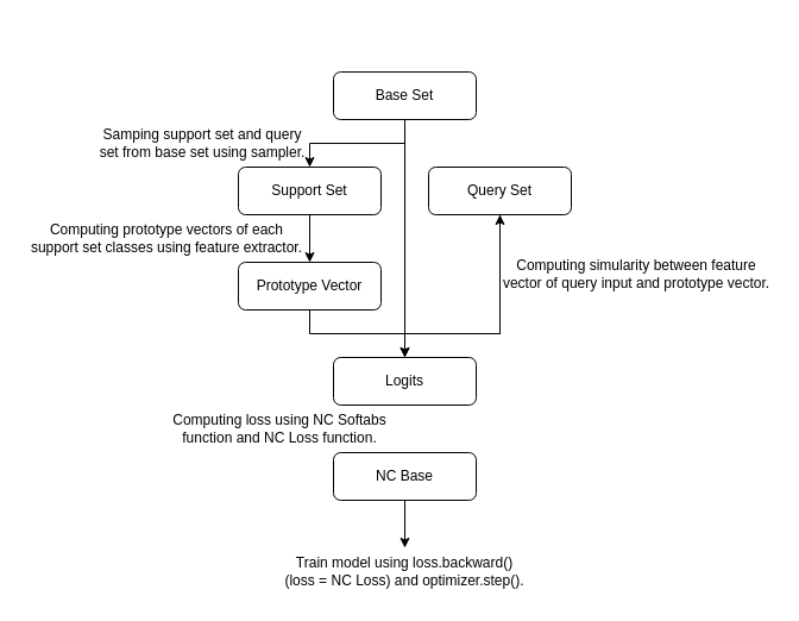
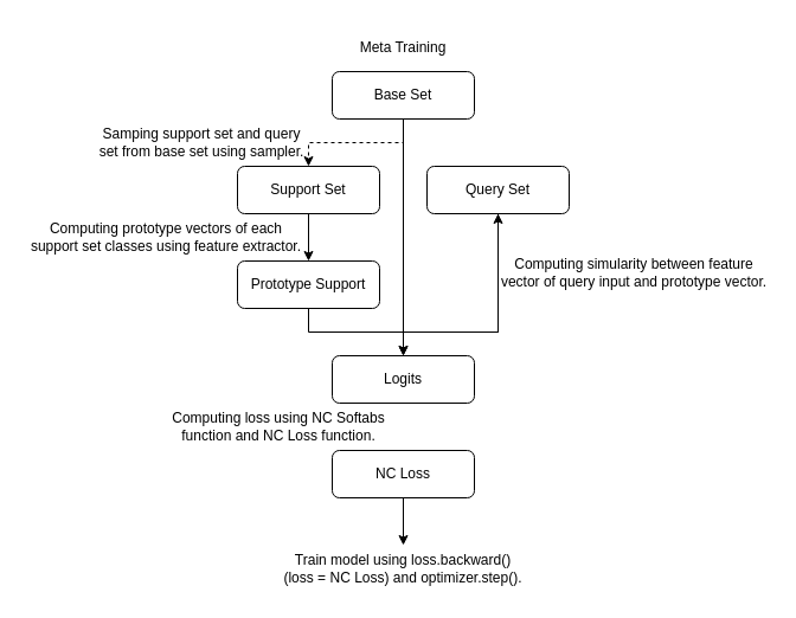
  <mxCell id="0" />
  <mxCell id="1" parent="0" />
- <mxCell id="2" style="edgeStyle=orthogonalEdgeStyle;rounded=0;orthogonalLoop=1;jettySize=auto;html=1;exitX=0.5;exitY=1;exitDx=0;exitDy=0;entryX=0.5;entryY=0;entryDx=0;entryDy=0;" edge="1" parent="1" source="4" target="8"><mxGeometry relative="1" as="geometry" /></mxCell>
+ <mxCell id="2" style="edgeStyle=orthogonalEdgeStyle;rounded=0;orthogonalLoop=1;jettySize=auto;html=1;exitX=0.5;exitY=1;exitDx=0;exitDy=0;entryX=0.5;entryY=0;entryDx=0;entryDy=0;dashed=1;" edge="1" parent="1" source="4" target="8"><mxGeometry relative="1" as="geometry" /></mxCell>
  <mxCell id="3" style="edgeStyle=orthogonalEdgeStyle;rounded=0;orthogonalLoop=1;jettySize=auto;html=1;exitX=0.5;exitY=1;exitDx=0;exitDy=0;" edge="1" parent="1" source="4" target="12"><mxGeometry relative="1" as="geometry" /></mxCell>
  <mxCell id="4" value="Base Set" style="rounded=1;whiteSpace=wrap;html=1;" vertex="1" parent="1"><mxGeometry x="280" y="60" width="120" height="40" as="geometry" /></mxCell>
  <mxCell id="5" style="edgeStyle=orthogonalEdgeStyle;rounded=0;orthogonalLoop=1;jettySize=auto;html=1;exitX=0.5;exitY=1;exitDx=0;exitDy=0;entryX=0.5;entryY=0;entryDx=0;entryDy=0;" edge="1" parent="1" source="6" target="12"><mxGeometry relative="1" as="geometry"><Array as="points"><mxPoint x="420" y="280" /><mxPoint x="340" y="280" /></Array></mxGeometry></mxCell>
  <mxCell id="6" value="Query Set" style="rounded=1;whiteSpace=wrap;html=1;" vertex="1" parent="1"><mxGeometry x="360" y="140" width="120" height="40" as="geometry" /></mxCell>
  <mxCell id="7" style="edgeStyle=orthogonalEdgeStyle;rounded=0;orthogonalLoop=1;jettySize=auto;html=1;exitX=0.5;exitY=1;exitDx=0;exitDy=0;entryX=0.5;entryY=0;entryDx=0;entryDy=0;" edge="1" parent="1" source="8" target="10"><mxGeometry relative="1" as="geometry"><mxPoint x="260" y="220" as="targetPoint" /></mxGeometry></mxCell>
  <mxCell id="8" value="Support Set" style="rounded=1;whiteSpace=wrap;html=1;" vertex="1" parent="1"><mxGeometry x="200" y="140" width="120" height="40" as="geometry" /></mxCell>
  <mxCell id="9" style="edgeStyle=orthogonalEdgeStyle;rounded=0;orthogonalLoop=1;jettySize=auto;html=1;exitX=0.5;exitY=1;exitDx=0;exitDy=0;" edge="1" parent="1" source="10" target="6"><mxGeometry relative="1" as="geometry"><mxPoint x="340" y="380" as="targetPoint" /></mxGeometry></mxCell>
- <mxCell id="10" value="Prototype Vector" style="rounded=1;whiteSpace=wrap;html=1;" vertex="1" parent="1"><mxGeometry x="200" y="220" width="120" height="40" as="geometry" /></mxCell>
+ <mxCell id="10" value="Prototype Support" style="rounded=1;whiteSpace=wrap;html=1;" vertex="1" parent="1"><mxGeometry x="200" y="220" width="120" height="40" as="geometry" /></mxCell>
  <mxCell id="11" value="Computing prototype vectors of each support set classes using feature extractor&lt;span style=&quot;background-color: initial;&quot;&gt;.&lt;/span&gt;" style="text;html=1;align=center;verticalAlign=middle;whiteSpace=wrap;rounded=0;" vertex="1" parent="1"><mxGeometry x="20" y="180" width="240" height="40" as="geometry" /></mxCell>
  <mxCell id="12" value="Logits" style="rounded=1;whiteSpace=wrap;html=1;" vertex="1" parent="1"><mxGeometry x="280" y="300" width="120" height="40" as="geometry" /></mxCell>
  <mxCell id="13" value="Computing simularity between feature vector of query input and prototype vector." style="text;html=1;align=center;verticalAlign=middle;whiteSpace=wrap;rounded=0;" vertex="1" parent="1"><mxGeometry x="420" y="210" width="230" height="40" as="geometry" /></mxCell>
  <mxCell id="14" value="Computing loss using NC Softabs function and NC Loss function." style="text;html=1;align=center;verticalAlign=middle;whiteSpace=wrap;rounded=0;" vertex="1" parent="1"><mxGeometry x="130" y="340" width="210" height="40" as="geometry" /></mxCell>
  <mxCell id="15" style="edgeStyle=orthogonalEdgeStyle;rounded=0;orthogonalLoop=1;jettySize=auto;html=1;exitX=0.5;exitY=1;exitDx=0;exitDy=0;entryX=0.5;entryY=0;entryDx=0;entryDy=0;" edge="1" parent="1" source="16" target="18"><mxGeometry relative="1" as="geometry"><mxPoint x="340" y="460" as="targetPoint" /></mxGeometry></mxCell>
- <mxCell id="16" value="NC Base" style="rounded=1;whiteSpace=wrap;html=1;" vertex="1" parent="1"><mxGeometry x="280" y="380" width="120" height="40" as="geometry" /></mxCell>
+ <mxCell id="16" value="NC Loss" style="rounded=1;whiteSpace=wrap;html=1;" vertex="1" parent="1"><mxGeometry x="280" y="380" width="120" height="40" as="geometry" /></mxCell>
  <mxCell id="17" value="Samping support set and query set from base set using sampler." style="text;html=1;align=center;verticalAlign=middle;whiteSpace=wrap;rounded=0;" vertex="1" parent="1"><mxGeometry x="80" y="100" width="180" height="40" as="geometry" /></mxCell>
  <mxCell id="18" value="Train model using loss.backward() (loss = NC Loss) and optimizer.step()." style="text;html=1;align=center;verticalAlign=middle;whiteSpace=wrap;rounded=0;" vertex="1" parent="1"><mxGeometry x="235" y="460" width="210" height="40" as="geometry" /></mxCell>
+ <mxCell id="19" value="Meta Training" style="text;html=1;align=center;verticalAlign=middle;whiteSpace=wrap;rounded=0;" vertex="1" parent="1"><mxGeometry x="300" y="20" width="80" height="40" as="geometry" /></mxCell>
